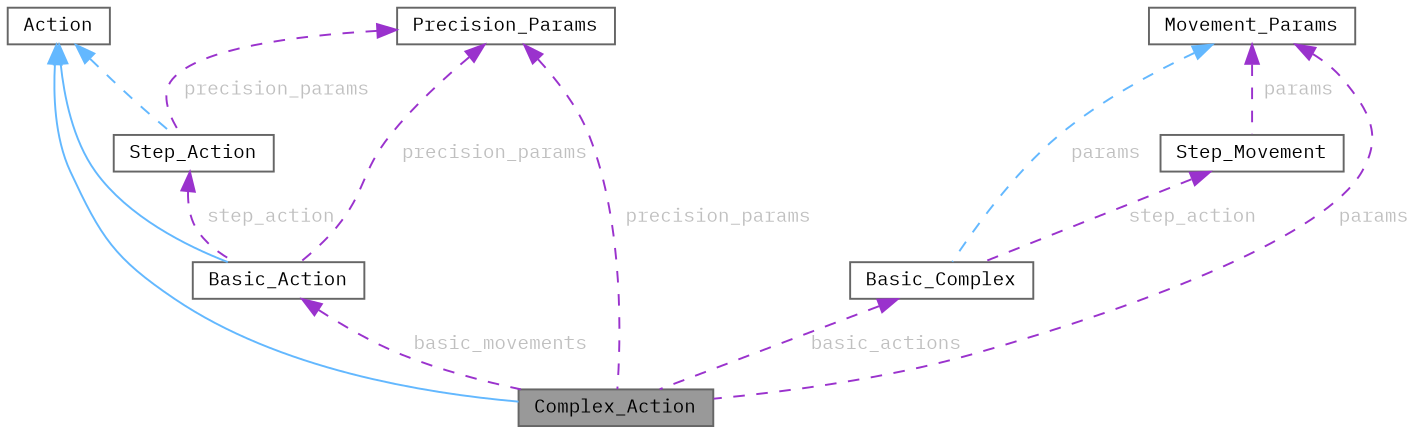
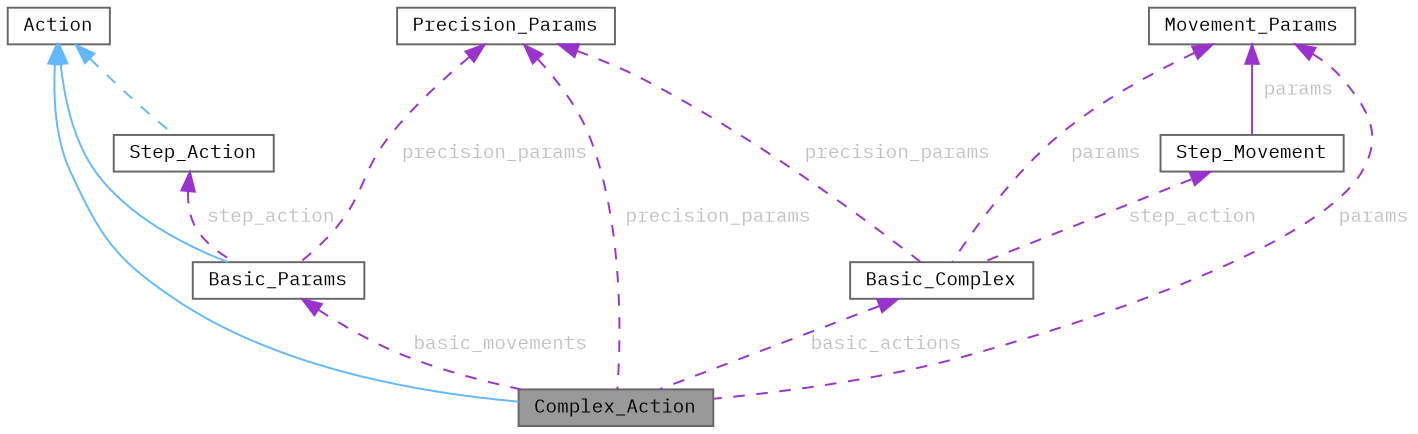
  digraph {
    fontname="IBM Plex Mono"
    node [color=gray40 fillcolor=white fontname="IBM Plex Mono" fontsize=10 shape=box style=filled]
    edge [color=darkorchid3 dir=back fontname="IBM Plex Mono" fontsize=10 labelfontname=Helvetica labelfontsize=10 style=dashed fontcolor=grey]
    n1 [fillcolor=grey60 fontcolor=black height=0.2 label=Complex_Action width=0.4]
    n2 [height=0.2 label=Action width=0.4]
-   n3 [height=0.2 label=Basic_Action width=0.4]
+   n3 [height=0.2 label=Basic_Params width=0.4]
    n4 [height=0.2 label=Step_Action width=0.4]
    n5 [height=0.2 label=Precision_Params width=0.4]
    n6 [height=0.2 label=Movement_Params width=0.4]
    n7 [height=0.2 label=Basic_Complex width=0.4]
    n8 [height=0.2 label=Step_Movement width=0.4]
    n2 -> n1 [color=steelblue1 style=solid fontcolor=""]
    n2 -> n3 [color=steelblue1 style=solid fontcolor=""]
    n2 -> n4 [color=steelblue1 fontcolor=""]
    n3 -> n1 [label=" basic_movements"]
    n4 -> n3 [label=" step_action"]
    n5 -> n1 [label=" precision_params"]
    n5 -> n3 [label=" precision_params"]
-   n5 -> n4 [label=" precision_params"]
+   n5 -> n7 [label=" precision_params"]
    n6 -> n1 [label=" params"]
-   n6 -> n7 [color=steelblue1 label=" params"]
-   n6 -> n8 [label=" params"]
+   n6 -> n7 [label=" params"]
+   n6 -> n8 [label=" params" style=solid]
    n7 -> n1 [label=" basic_actions"]
    n8 -> n7 [label=" step_action"]
  }
